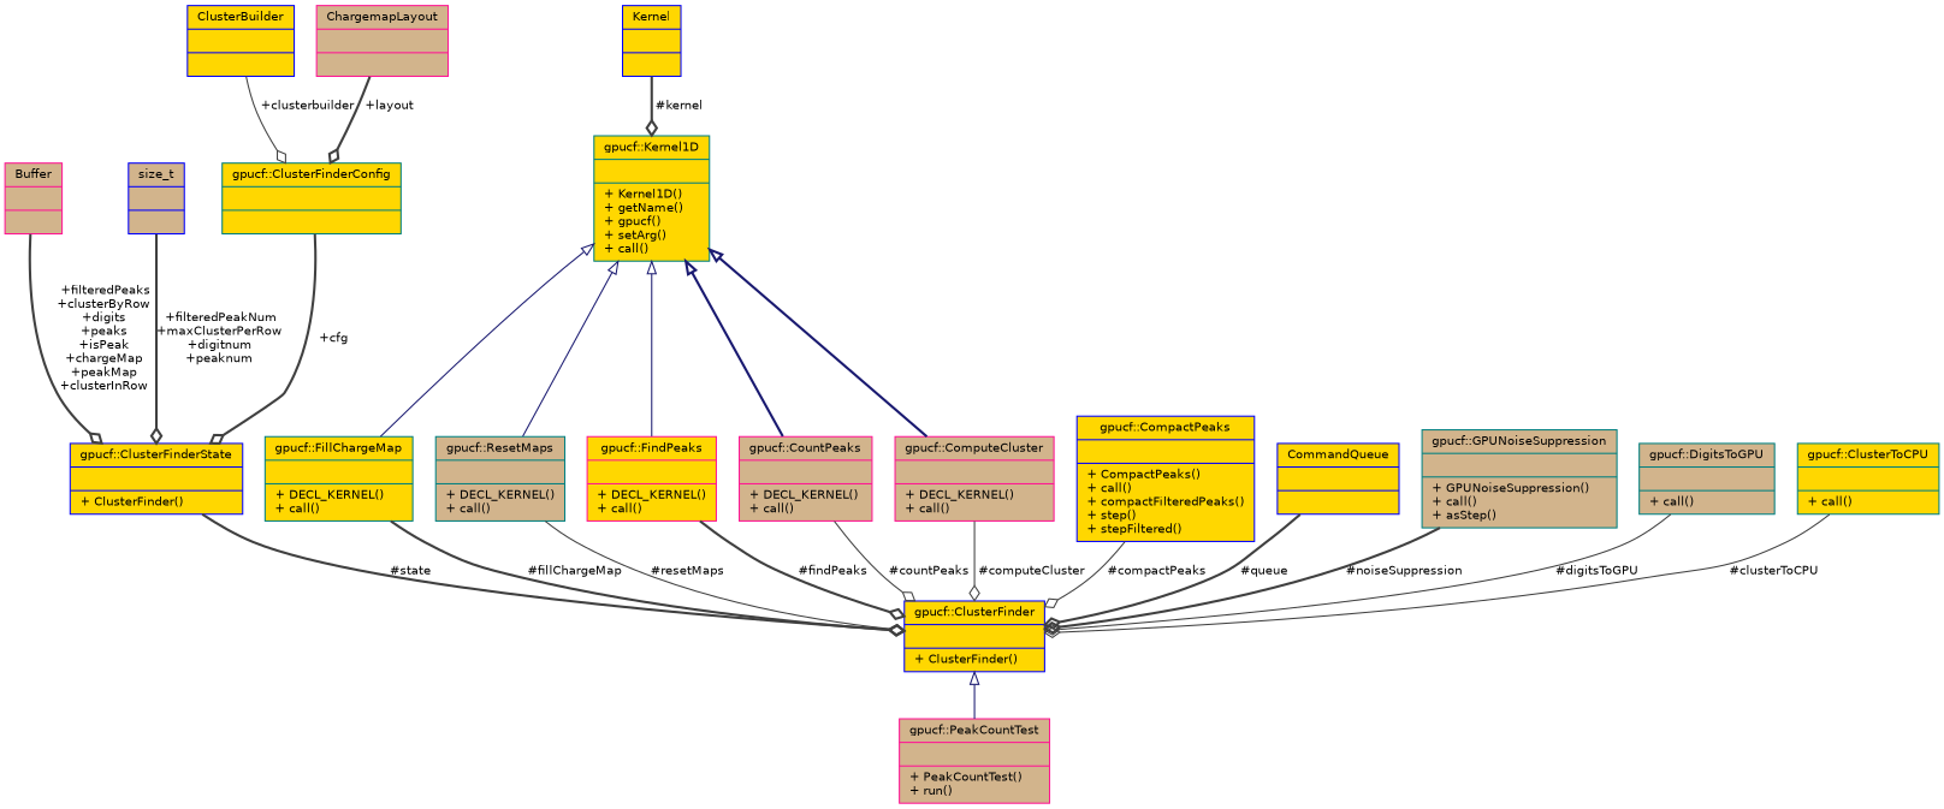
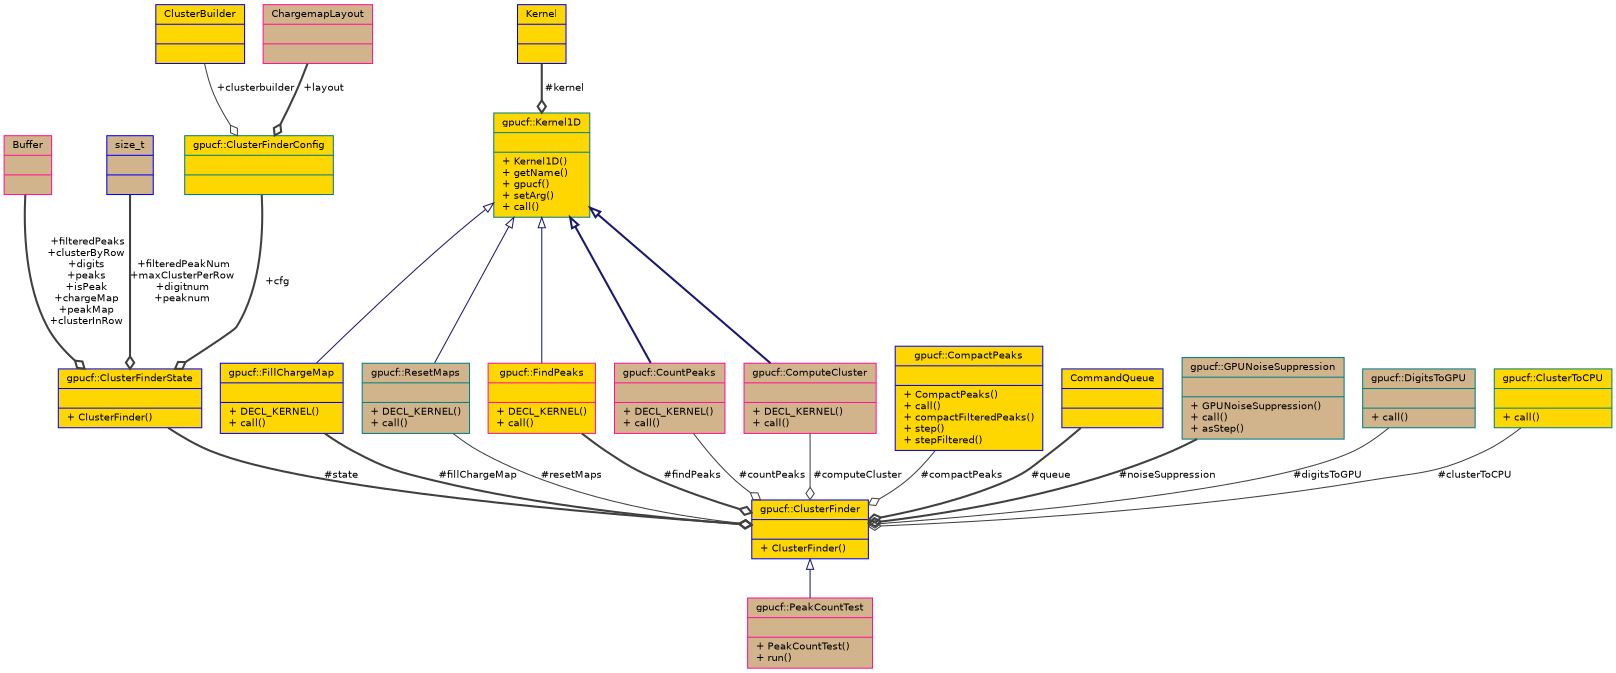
  digraph {
    node [color=blue fillcolor=gold fontname=Helvetica fontsize=10 shape=record style=filled]
    edge [color=grey25 fontname=Helvetica fontsize=10 labelfontname=Helvetica labelfontsize=10 style=bold arrowhead=odiamond]
    n1 [color=deeppink fillcolor=tan fontcolor=black height=0.2 label="{gpucf::PeakCountTest\n||+ PeakCountTest()\l+ run()\l}" width=0.4]
    n2 [height=0.2 label="{gpucf::ClusterFinder\n||+ ClusterFinder()\l}" width=0.4]
    n3 [height=0.2 label="{gpucf::ClusterFinderState\n||+ ClusterFinder()\l}" width=0.4]
    n4 [color=deeppink fillcolor=tan height=0.2 label="{Buffer\n||}" width=0.4]
    n5 [fillcolor=tan height=0.2 label="{size_t\n||}" width=0.4]
    n6 [color=teal height=0.2 label="{gpucf::ClusterFinderConfig\n||}" width=0.4]
    n7 [height=0.2 label="{ClusterBuilder\n||}" width=0.4]
    n8 [color=deeppink fillcolor=tan height=0.2 label="{ChargemapLayout\n||}" width=0.4]
-   n9 [color=teal height=0.2 label="{gpucf::FillChargeMap\n||+ DECL_KERNEL()\l+ call()\l}" width=0.4]
+   n9 [height=0.2 label="{gpucf::FillChargeMap\n||+ DECL_KERNEL()\l+ call()\l}" width=0.4]
    n10 [color=teal height=0.2 label="{gpucf::Kernel1D\n||+ Kernel1D()\l+ getName()\l+ gpucf()\l+ setArg()\l+ call()\l}" width=0.4]
    n11 [color=teal fillcolor=tan height=0.2 label="{gpucf::ResetMaps\n||+ DECL_KERNEL()\l+ call()\l}" width=0.4]
    n12 [color=deeppink height=0.2 label="{gpucf::FindPeaks\n||+ DECL_KERNEL()\l+ call()\l}" width=0.4]
    n13 [color=deeppink fillcolor=tan height=0.2 label="{gpucf::CountPeaks\n||+ DECL_KERNEL()\l+ call()\l}" width=0.4]
    n14 [color=deeppink fillcolor=tan height=0.2 label="{gpucf::ComputeCluster\n||+ DECL_KERNEL()\l+ call()\l}" width=0.4]
    n15 [height=0.2 label="{Kernel\n||}" width=0.4]
    n16 [height=0.2 label="{gpucf::CompactPeaks\n||+ CompactPeaks()\l+ call()\l+ compactFilteredPeaks()\l+ step()\l+ stepFiltered()\l}" width=0.4]
    n17 [height=0.2 label="{CommandQueue\n||}" width=0.4]
    n18 [color=teal fillcolor=tan height=0.2 label="{gpucf::GPUNoiseSuppression\n||+ GPUNoiseSuppression()\l+ call()\l+ asStep()\l}" width=0.4]
    n19 [color=teal fillcolor=tan height=0.2 label="{gpucf::DigitsToGPU\n||+ call()\l}" width=0.4]
    n20 [color=teal height=0.2 label="{gpucf::ClusterToCPU\n||+ call()\l}" width=0.4]
    n2 -> n1 [arrowtail=onormal color=midnightblue dir=back style=solid arrowhead=""]
    n3 -> n2 [label=" #state"]
    n4 -> n3 [label=" +filteredPeaks\n+clusterByRow\n+digits\n+peaks\n+isPeak\n+chargeMap\n+peakMap\n+clusterInRow"]
    n5 -> n3 [label=" +filteredPeakNum\n+maxClusterPerRow\n+digitnum\n+peaknum"]
    n6 -> n3 [label=" +cfg"]
    n7 -> n6 [label=" +clusterbuilder" style=solid]
    n8 -> n6 [label=" +layout"]
    n9 -> n2 [label=" #fillChargeMap"]
    n10 -> n9 [arrowtail=onormal color=midnightblue dir=back style=solid arrowhead=""]
    n10 -> n11 [arrowtail=onormal color=midnightblue dir=back style=solid arrowhead=""]
    n10 -> n12 [arrowtail=onormal color=midnightblue dir=back style=solid arrowhead=""]
    n10 -> n13 [arrowtail=onormal color=midnightblue dir=back arrowhead=""]
    n10 -> n14 [arrowtail=onormal color=midnightblue dir=back arrowhead=""]
    n11 -> n2 [label=" #resetMaps" style=solid]
    n12 -> n2 [label=" #findPeaks"]
    n13 -> n2 [label=" #countPeaks" style=solid]
    n14 -> n2 [label=" #computeCluster" style=solid]
    n15 -> n10 [label=" #kernel"]
    n16 -> n2 [label=" #compactPeaks" style=solid]
    n17 -> n2 [label=" #queue"]
    n18 -> n2 [label=" #noiseSuppression"]
    n19 -> n2 [label=" #digitsToGPU" style=solid]
    n20 -> n2 [label=" #clusterToCPU" style=solid]
  }
